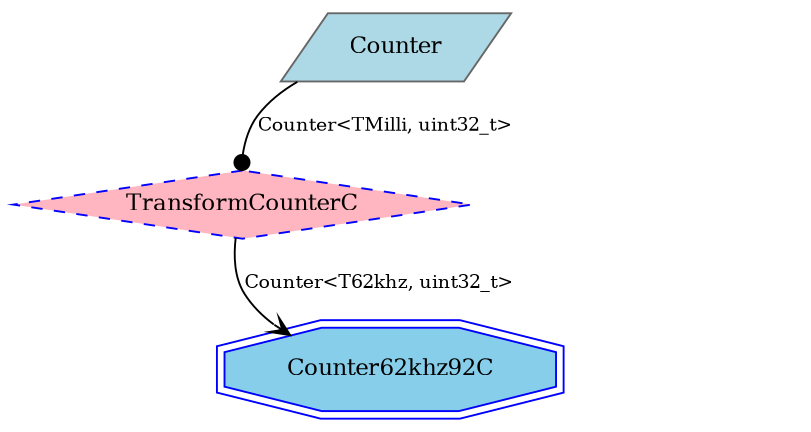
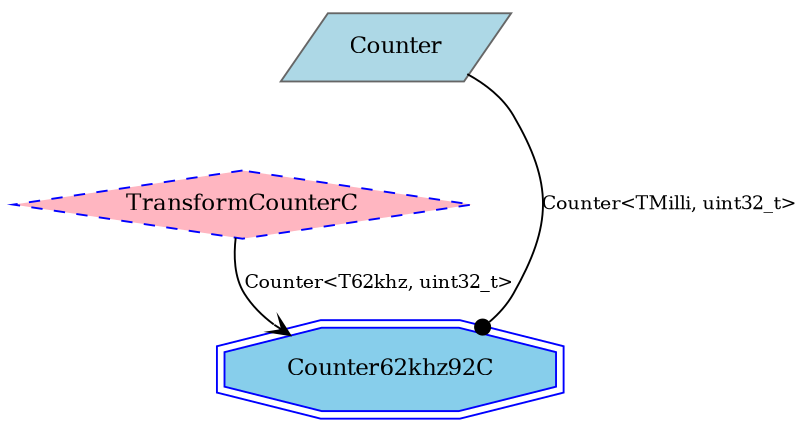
  digraph {
    node [color=blue fontsize=12 style=filled]
    edge [fontsize=10]
    n1 [color=gray40 fillcolor=lightblue label=Counter shape=parallelogram]
    n2 [fillcolor=lightpink label=TransformCounterC shape=diamond style="dashed,filled"]
    n3 [fillcolor=skyblue label=Counter62khz92C peripheries=2 shape=octagon]
-   n1 -> n2 [arrowhead=dot label="Counter<TMilli, uint32_t>"]
+   n1 -> n3 [arrowhead=dot label="Counter<TMilli, uint32_t>"]
    n2 -> n3 [arrowhead=vee label="Counter<T62khz, uint32_t>"]
  }
